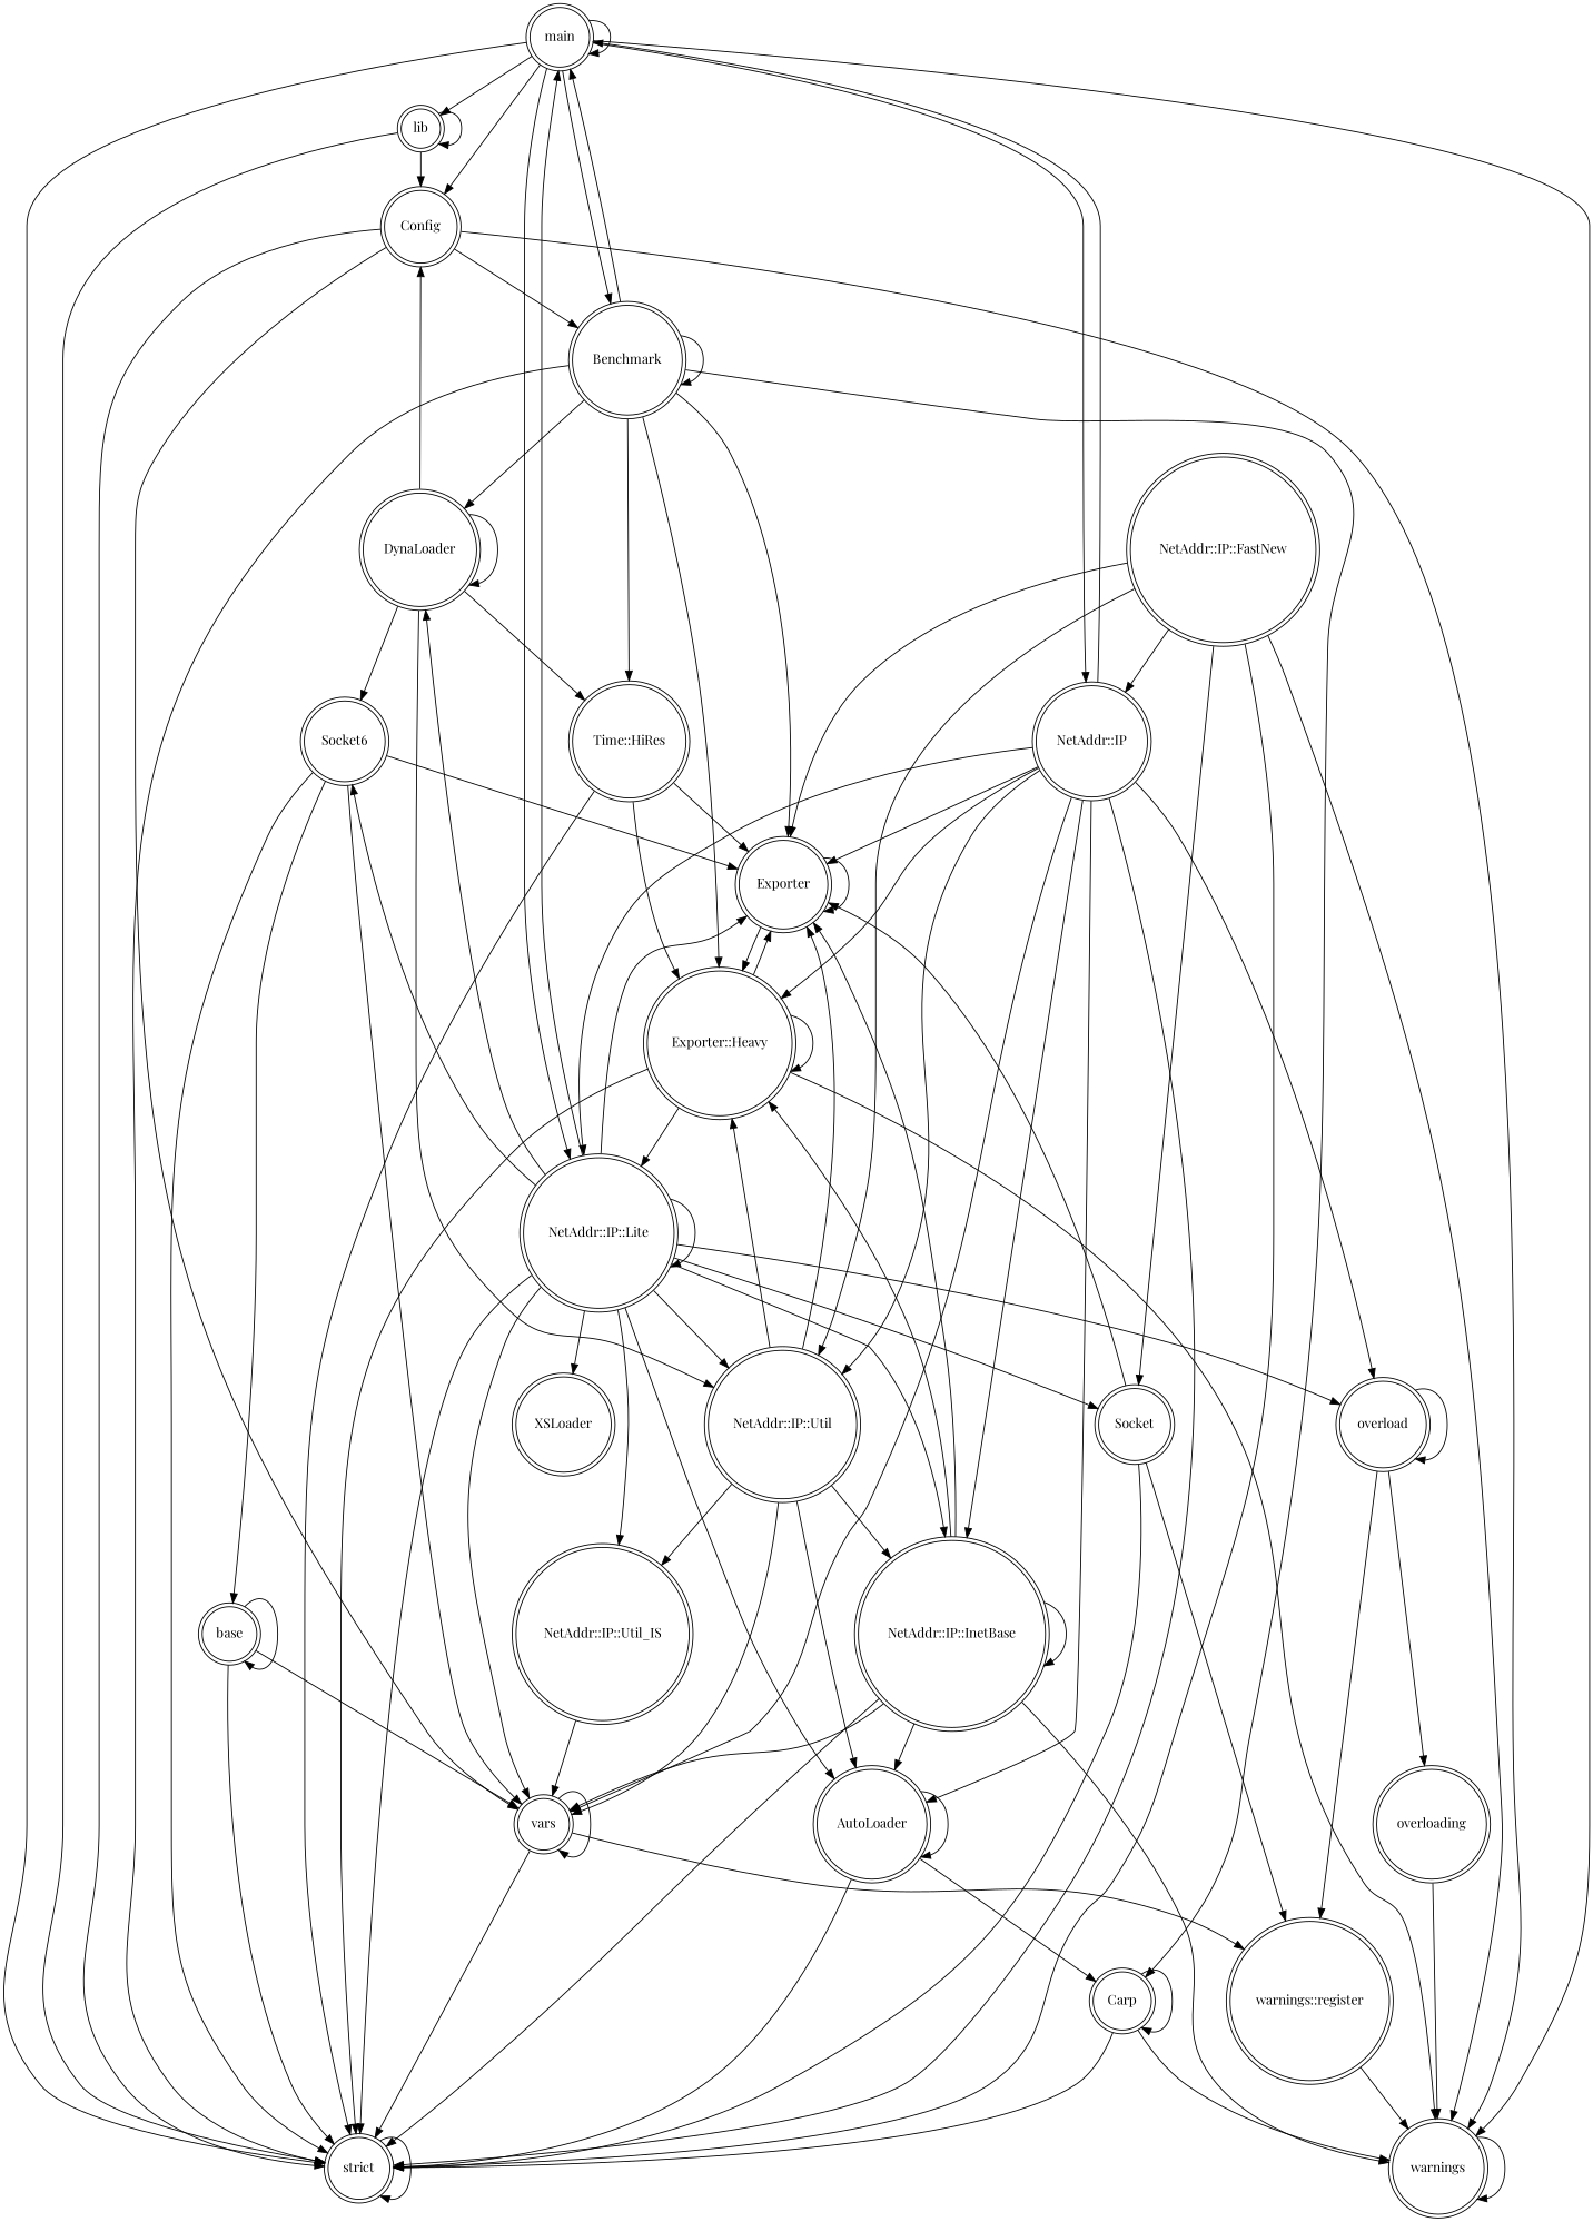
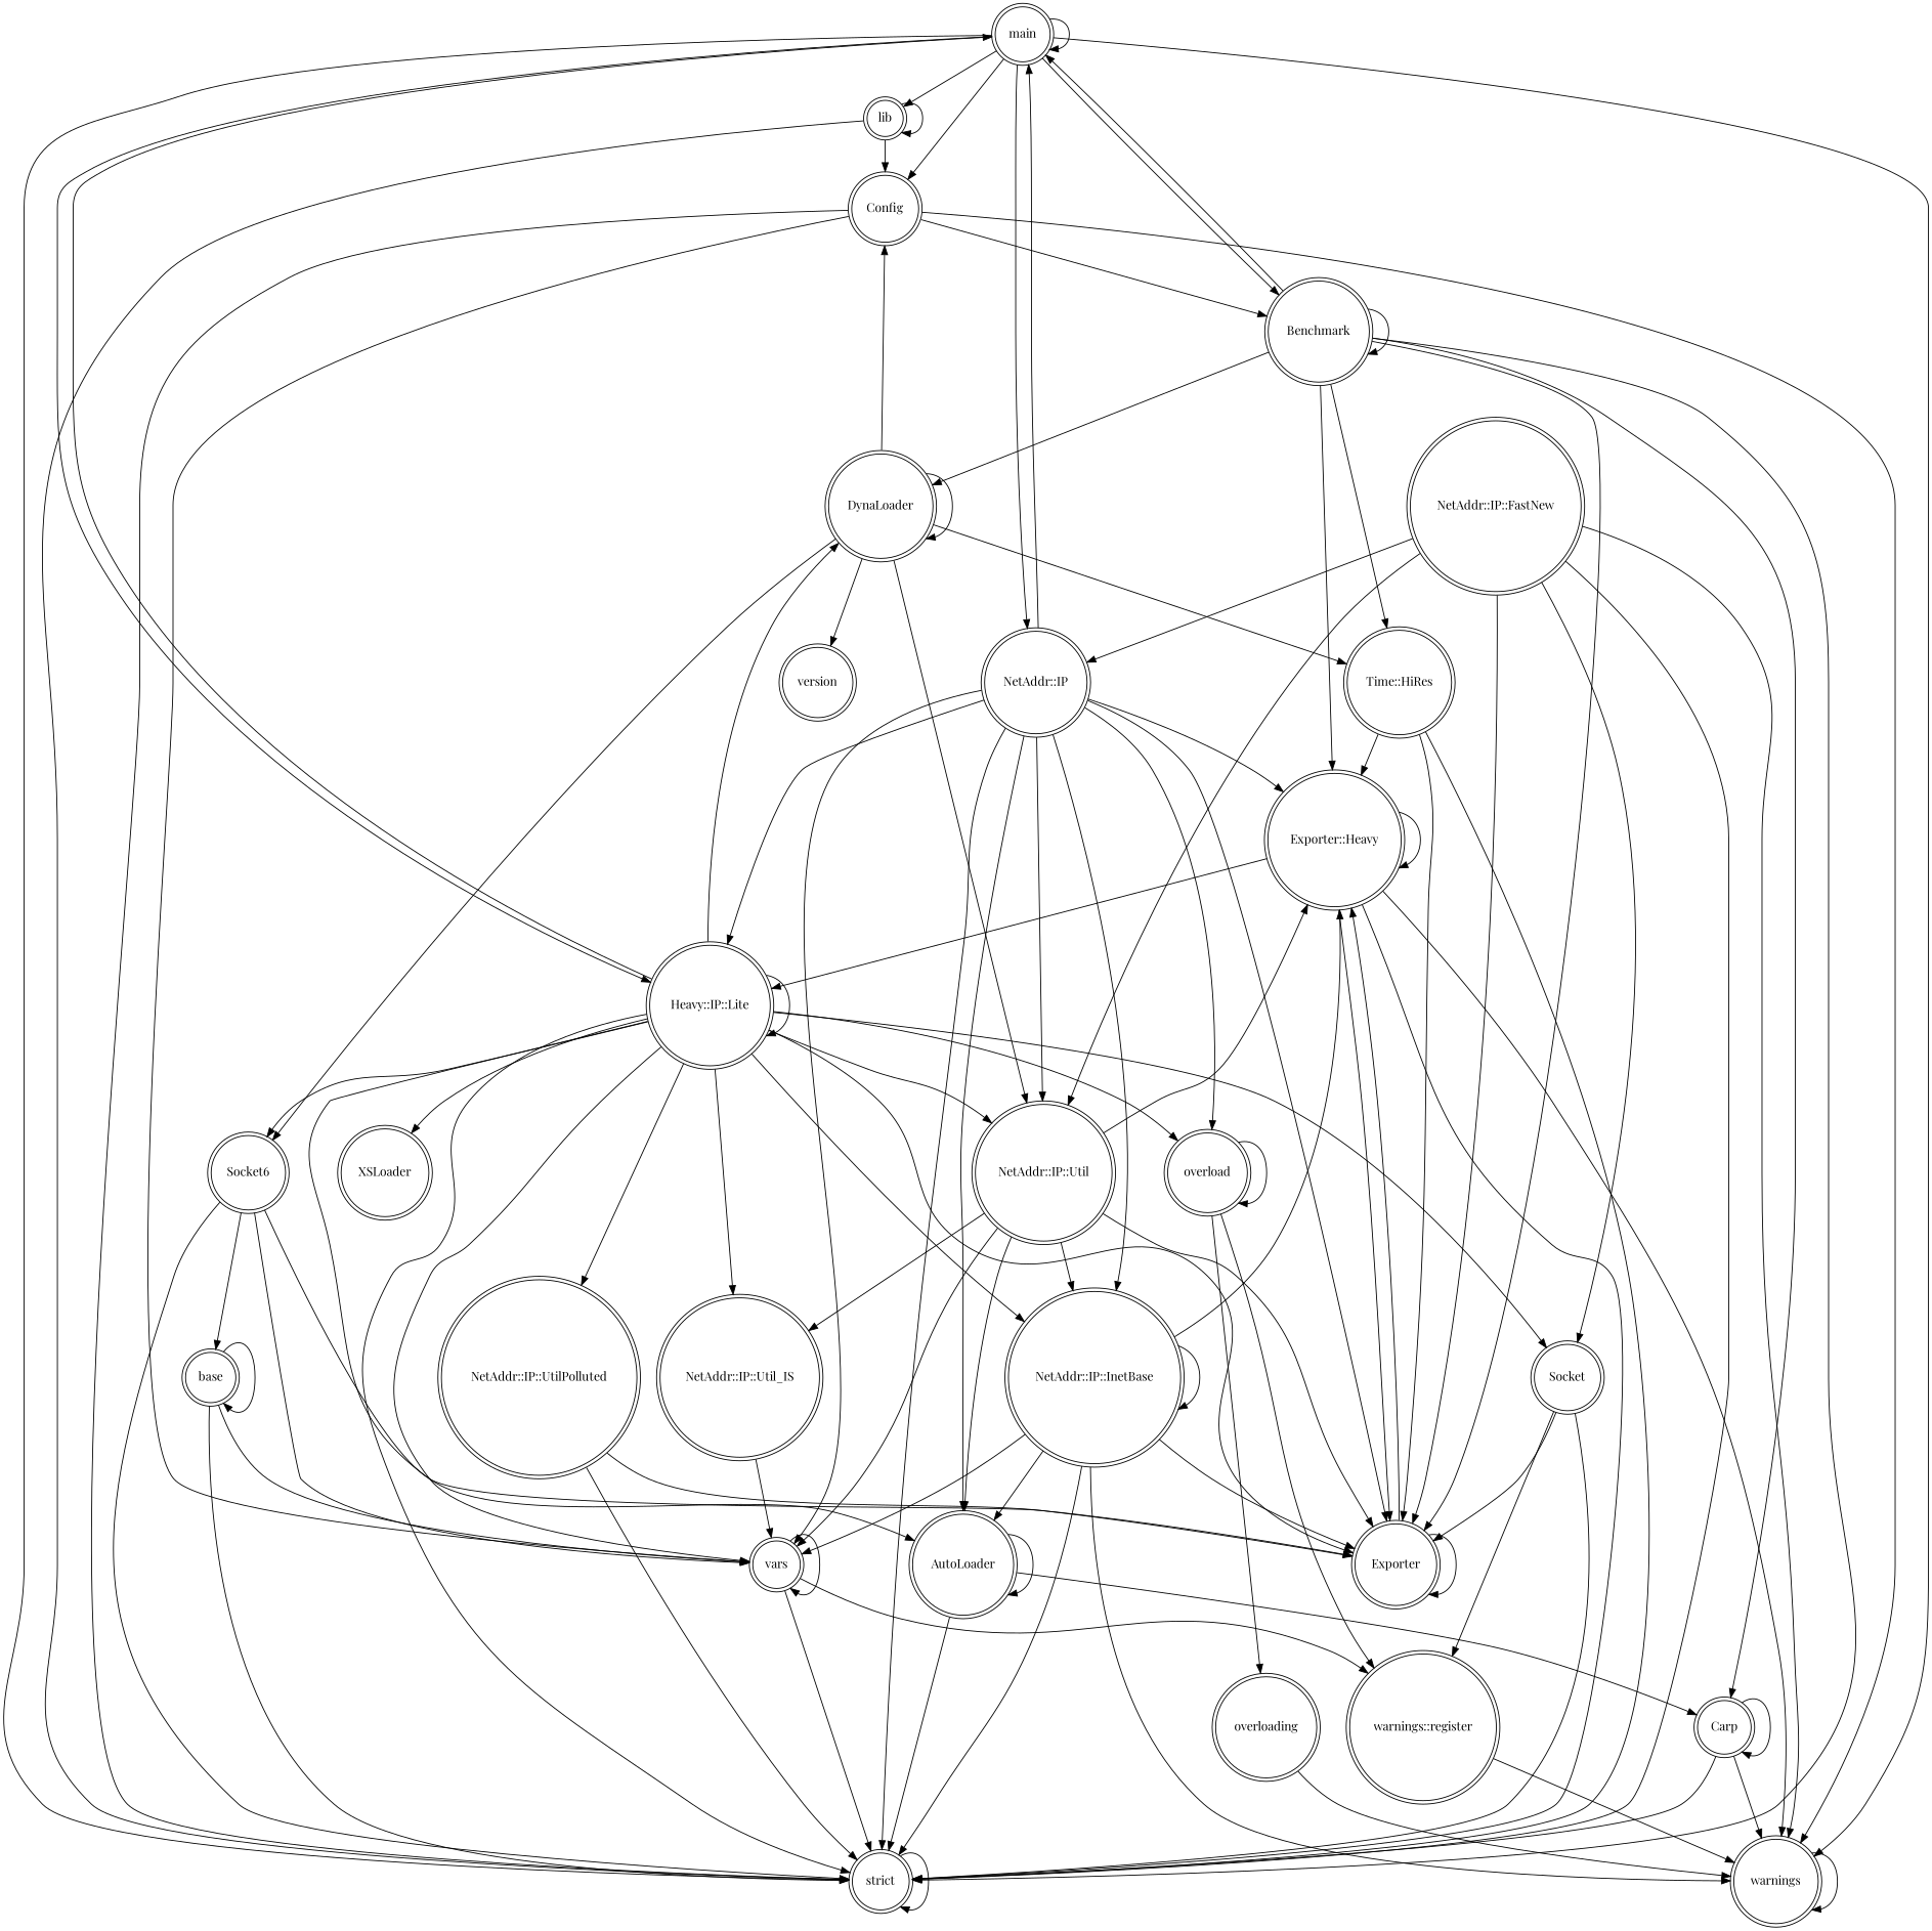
  digraph {
    fontname="Playfair Display"
    node [fontname="Playfair Display" shape=doublecircle]
    edge [fontname="Playfair Display"]
    main
    lib
    warnings
    Benchmark
    Config
-   "NetAddr::IP::Lite"
+   "NetAddr::IP::Lite" [label="Heavy::IP::Lite"]
    "strict"
    "NetAddr::IP"
    "Exporter::Heavy"
    Exporter
    Carp
    "Time::HiRes"
    DynaLoader
    vars
    AutoLoader
    "NetAddr::IP::Util"
    "NetAddr::IP::Util_IS"
    "NetAddr::IP::InetBase"
+   "NetAddr::IP::UtilPolluted"
    Socket6
    overload
    XSLoader
    Socket
    "NetAddr::IP::FastNew"
    "warnings::register"
+   version
    base
    overloading
    main -> main
    main -> lib
    main -> warnings
    main -> Benchmark
    main -> Config
    main -> "NetAddr::IP::Lite"
    main -> "strict"
    main -> "NetAddr::IP"
    lib -> lib
    lib -> Config
    lib -> "strict"
    warnings -> warnings
    Benchmark -> main
    Benchmark -> Benchmark
    Benchmark -> "strict"
    Benchmark -> "Exporter::Heavy"
    Benchmark -> Exporter
    Benchmark -> Carp
    Benchmark -> "Time::HiRes"
    Benchmark -> DynaLoader
    Config -> warnings
    Config -> Benchmark
    Config -> "strict"
    Config -> vars
    "NetAddr::IP::Lite" -> main
    "NetAddr::IP::Lite" -> "NetAddr::IP::Lite"
    "NetAddr::IP::Lite" -> "strict"
    "NetAddr::IP::Lite" -> Exporter
    "NetAddr::IP::Lite" -> DynaLoader
    "NetAddr::IP::Lite" -> vars
    "NetAddr::IP::Lite" -> AutoLoader
    "NetAddr::IP::Lite" -> "NetAddr::IP::Util"
    "NetAddr::IP::Lite" -> "NetAddr::IP::Util_IS"
    "NetAddr::IP::Lite" -> "NetAddr::IP::InetBase"
+   "NetAddr::IP::Lite" -> "NetAddr::IP::UtilPolluted"
    "NetAddr::IP::Lite" -> Socket6
    "NetAddr::IP::Lite" -> overload
    "NetAddr::IP::Lite" -> XSLoader
    "NetAddr::IP::Lite" -> Socket
    "strict" -> "strict"
    "NetAddr::IP" -> main
    "NetAddr::IP" -> "NetAddr::IP::Lite"
    "NetAddr::IP" -> "strict"
    "NetAddr::IP" -> "Exporter::Heavy"
    "NetAddr::IP" -> Exporter
    "NetAddr::IP" -> vars
    "NetAddr::IP" -> AutoLoader
    "NetAddr::IP" -> "NetAddr::IP::Util"
    "NetAddr::IP" -> "NetAddr::IP::InetBase"
    "NetAddr::IP" -> overload
    "Exporter::Heavy" -> warnings
    "Exporter::Heavy" -> "NetAddr::IP::Lite"
    "Exporter::Heavy" -> "strict"
    "Exporter::Heavy" -> "Exporter::Heavy"
    "Exporter::Heavy" -> Exporter
    Exporter -> "Exporter::Heavy"
    Exporter -> Exporter
    Carp -> warnings
    Carp -> "strict"
    Carp -> Carp
    "Time::HiRes" -> "strict"
    "Time::HiRes" -> "Exporter::Heavy"
    "Time::HiRes" -> Exporter
    DynaLoader -> Config
    DynaLoader -> "Time::HiRes"
    DynaLoader -> DynaLoader
    DynaLoader -> "NetAddr::IP::Util"
    DynaLoader -> Socket6
+   DynaLoader -> version
    vars -> "strict"
    vars -> vars
    vars -> "warnings::register"
    AutoLoader -> "strict"
    AutoLoader -> Carp
    AutoLoader -> AutoLoader
    "NetAddr::IP::Util" -> "Exporter::Heavy"
    "NetAddr::IP::Util" -> Exporter
    "NetAddr::IP::Util" -> vars
    "NetAddr::IP::Util" -> AutoLoader
    "NetAddr::IP::Util" -> "NetAddr::IP::Util_IS"
    "NetAddr::IP::Util" -> "NetAddr::IP::InetBase"
    "NetAddr::IP::Util_IS" -> vars
    "NetAddr::IP::InetBase" -> warnings
    "NetAddr::IP::InetBase" -> "strict"
    "NetAddr::IP::InetBase" -> "Exporter::Heavy"
    "NetAddr::IP::InetBase" -> Exporter
    "NetAddr::IP::InetBase" -> vars
    "NetAddr::IP::InetBase" -> AutoLoader
    "NetAddr::IP::InetBase" -> "NetAddr::IP::InetBase"
+   "NetAddr::IP::UtilPolluted" -> "strict"
+   "NetAddr::IP::UtilPolluted" -> Exporter
    Socket6 -> "strict"
    Socket6 -> Exporter
    Socket6 -> vars
    Socket6 -> base
    overload -> overload
    overload -> "warnings::register"
    overload -> overloading
    Socket -> "strict"
    Socket -> Exporter
    Socket -> "warnings::register"
    "NetAddr::IP::FastNew" -> warnings
    "NetAddr::IP::FastNew" -> "strict"
    "NetAddr::IP::FastNew" -> "NetAddr::IP"
    "NetAddr::IP::FastNew" -> Exporter
    "NetAddr::IP::FastNew" -> "NetAddr::IP::Util"
    "NetAddr::IP::FastNew" -> Socket
    "warnings::register" -> warnings
    base -> "strict"
    base -> vars
    base -> base
    overloading -> warnings
  }
